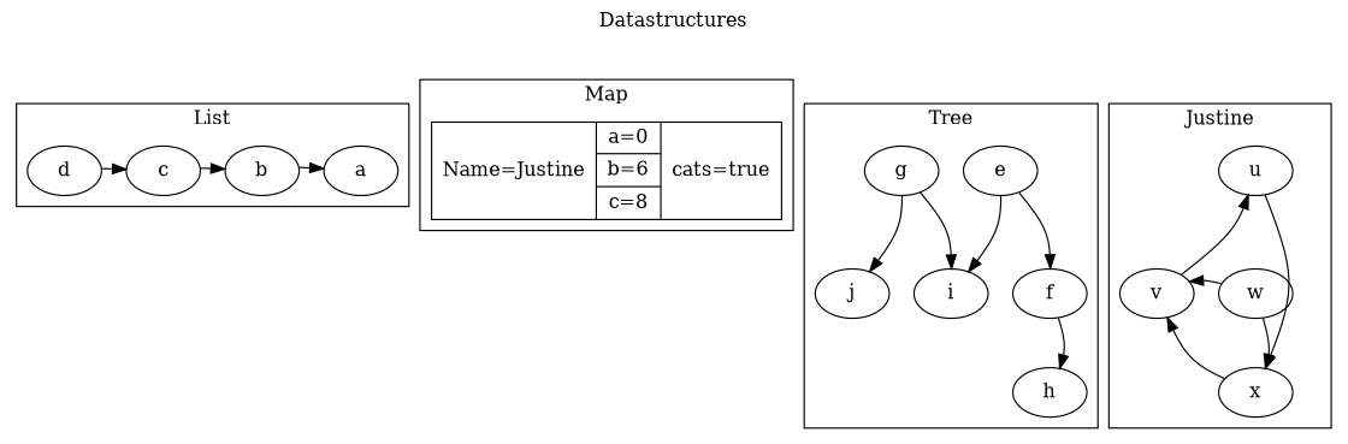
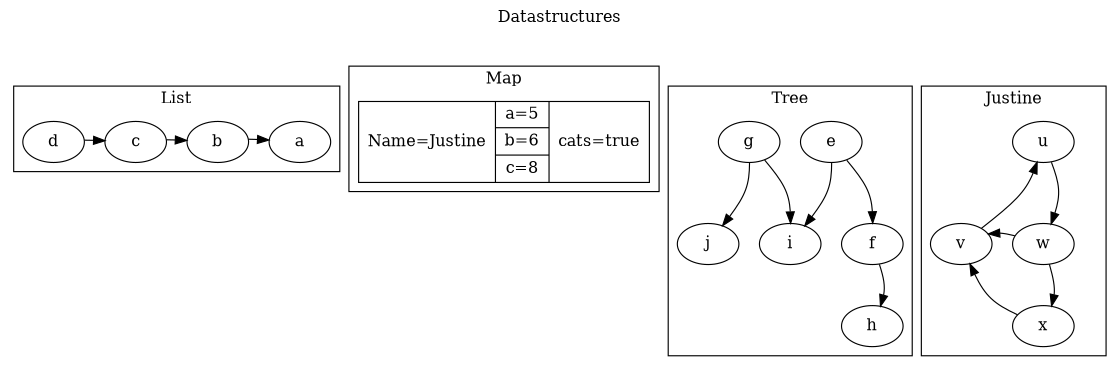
  digraph {
    label=Datastructures
    labelloc=t
    splines=curved
    a
    b
    c
    d
-   n5 [label="Name=Justine|{a=0|b=6|c=8}|cats=true" shape=record]
+   n5 [label="Name=Justine|{a=5|b=6|c=8}|cats=true" shape=record]
    e
    f
    g
    h
    i
    j
    v
    w
    x
    u
    subgraph cluster_1 {
      label=List
      subgraph sub_2 {
        label=List
        rank=same
        a
        b
        c
        d
      }
    }
    subgraph cluster_3 {
      label=Map
      n5
    }
    subgraph cluster_4 {
      label=Tree
      e
      f
      g
      h
      i
      j
    }
    subgraph cluster_5 {
      label=Justine
      x
      u
      subgraph sub_6 {
        label="Graph"
        rank=same
        v
        w
      }
    }
    b -> a
    c -> b
    d -> c
    e -> f
    e -> i
    f -> h
    g -> i
    g -> j
    v -> w [dir=back]
    w -> x
    x -> v [dir=back]
    u -> v [dir=back]
-   u -> x
+   u -> w
  }
